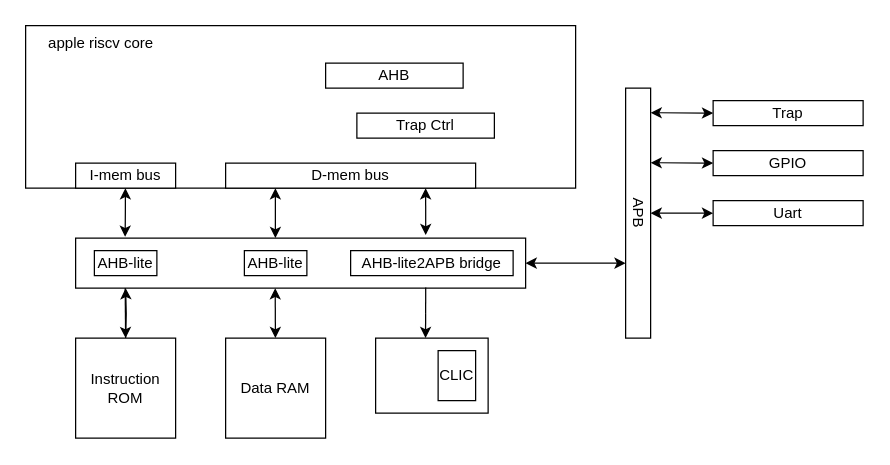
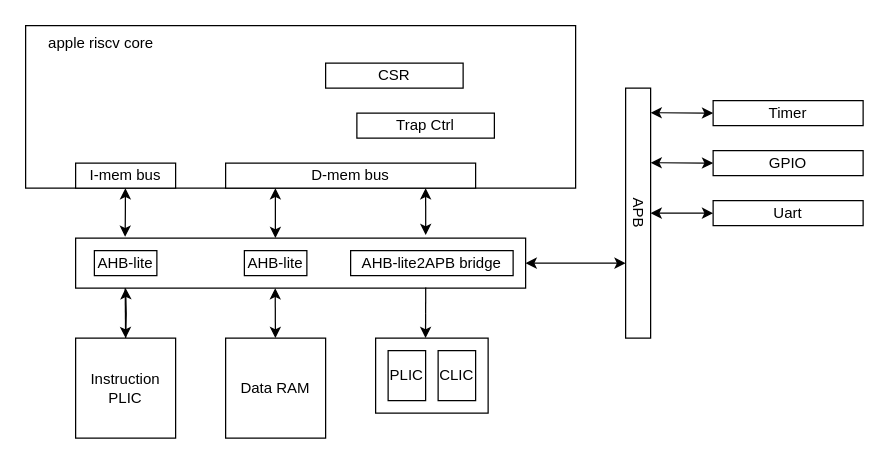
  <mxCell id="0" />
  <mxCell id="1" parent="0" />
  <mxCell id="2" value="" style="whiteSpace=wrap;html=1;" parent="1" vertex="1"><mxGeometry x="60" y="190" width="360" height="40" as="geometry" /></mxCell>
  <mxCell id="3" value="" style="whiteSpace=wrap;html=1;" parent="1" vertex="1"><mxGeometry x="20" y="20" width="440" height="130" as="geometry" /></mxCell>
  <mxCell id="4" value="I-mem bus" style="whiteSpace=wrap;html=1;" parent="1" vertex="1"><mxGeometry x="60" y="130" width="80" height="20" as="geometry" /></mxCell>
  <mxCell id="5" value="D-mem bus" style="whiteSpace=wrap;html=1;" parent="1" vertex="1"><mxGeometry x="180" y="130" width="200" height="20" as="geometry" /></mxCell>
  <mxCell id="6" value="AHB-lite" style="whiteSpace=wrap;html=1;" parent="1" vertex="1"><mxGeometry x="75" y="200" width="50" height="20" as="geometry" /></mxCell>
  <mxCell id="7" value="AHB-lite2APB bridge" style="whiteSpace=wrap;html=1;" parent="1" vertex="1"><mxGeometry x="280" y="200" width="130" height="20" as="geometry" /></mxCell>
  <mxCell id="8" value="APB" style="whiteSpace=wrap;html=1;rotation=90;" parent="1" vertex="1"><mxGeometry x="410" y="160" width="200" height="20" as="geometry" /></mxCell>
  <mxCell id="9" value="" style="endArrow=classic;startArrow=classic;html=1;fillColor=none;entryX=0.2;entryY=1;entryDx=0;entryDy=0;entryPerimeter=0;exitX=0.778;exitY=-0.062;exitDx=0;exitDy=0;exitPerimeter=0;" parent="1" edge="1" source="2"><mxGeometry width="50" height="50" relative="1" as="geometry"><mxPoint x="340" y="180" as="sourcePoint" /><mxPoint x="340" y="150" as="targetPoint" /></mxGeometry></mxCell>
  <mxCell id="10" value="" style="endArrow=classic;startArrow=classic;html=1;fillColor=none;entryX=0.65;entryY=1;entryDx=0;entryDy=0;entryPerimeter=0;" parent="1" edge="1"><mxGeometry width="50" height="50" relative="1" as="geometry"><mxPoint x="420" y="210" as="sourcePoint" /><mxPoint x="500" y="210" as="targetPoint" /></mxGeometry></mxCell>
  <mxCell id="11" value="GPIO" style="whiteSpace=wrap;html=1;" parent="1" vertex="1"><mxGeometry x="570" y="120" width="120" height="20" as="geometry" /></mxCell>
  <mxCell id="12" value="Uart" style="whiteSpace=wrap;html=1;" parent="1" vertex="1"><mxGeometry x="570" y="160" width="120" height="20" as="geometry" /></mxCell>
  <mxCell id="13" value="" style="endArrow=classic;startArrow=classic;html=1;fillColor=none;exitX=1;exitY=0.5;exitDx=0;exitDy=0;entryX=0;entryY=0.5;entryDx=0;entryDy=0;" parent="1" target="11" edge="1"><mxGeometry width="50" height="50" relative="1" as="geometry"><mxPoint x="520" y="129.66" as="sourcePoint" /><mxPoint x="570" y="130" as="targetPoint" /></mxGeometry></mxCell>
  <mxCell id="14" value="" style="endArrow=classic;startArrow=classic;html=1;fillColor=none;entryX=-0.001;entryY=0.46;entryDx=0;entryDy=0;entryPerimeter=0;" parent="1" edge="1"><mxGeometry width="50" height="50" relative="1" as="geometry"><mxPoint x="520" y="170" as="sourcePoint" /><mxPoint x="570" y="170" as="targetPoint" /></mxGeometry></mxCell>
  <mxCell id="15" value="" style="edgeStyle=orthogonalEdgeStyle;orthogonalLoop=1;jettySize=auto;html=1;" parent="1" edge="1"><mxGeometry relative="1" as="geometry"><mxPoint x="100" y="270" as="sourcePoint" /><mxPoint x="100" y="230" as="targetPoint" /></mxGeometry></mxCell>
- <mxCell id="16" value="Instruction ROM" style="whiteSpace=wrap;html=1;aspect=fixed;" parent="1" vertex="1"><mxGeometry x="60" y="270" width="80" height="80" as="geometry" /></mxCell>
+ <mxCell id="16" value="Instruction PLIC" style="whiteSpace=wrap;html=1;aspect=fixed;" parent="1" vertex="1"><mxGeometry x="60" y="270" width="80" height="80" as="geometry" /></mxCell>
  <mxCell id="17" value="" style="endArrow=classic;html=1;fillColor=none;" parent="1" edge="1"><mxGeometry width="50" height="50" relative="1" as="geometry"><mxPoint x="99.66" y="230" as="sourcePoint" /><mxPoint x="100" y="270" as="targetPoint" /></mxGeometry></mxCell>
  <mxCell id="18" value="" style="endArrow=classic;startArrow=classic;html=1;fillColor=none;entryX=0.2;entryY=1;entryDx=0;entryDy=0;entryPerimeter=0;" parent="1" source="20" edge="1"><mxGeometry width="50" height="50" relative="1" as="geometry"><mxPoint x="219.66" y="290" as="sourcePoint" /><mxPoint x="219.66" y="230" as="targetPoint" /></mxGeometry></mxCell>
  <mxCell id="19" value="AHB-lite" style="whiteSpace=wrap;html=1;" parent="1" vertex="1"><mxGeometry x="195" y="200" width="50" height="20" as="geometry" /></mxCell>
  <mxCell id="20" value="Data RAM" style="whiteSpace=wrap;html=1;aspect=fixed;" parent="1" vertex="1"><mxGeometry x="180" y="270" width="80" height="80" as="geometry" /></mxCell>
  <mxCell id="21" value="" style="endArrow=classic;startArrow=classic;html=1;exitX=0.11;exitY=-0.026;exitDx=0;exitDy=0;exitPerimeter=0;" parent="1" edge="1" source="2"><mxGeometry width="50" height="50" relative="1" as="geometry"><mxPoint x="100" y="180" as="sourcePoint" /><mxPoint x="99.8" y="150" as="targetPoint" /><Array as="points"><mxPoint x="99.8" y="170" /></Array></mxGeometry></mxCell>
  <mxCell id="22" value="" style="endArrow=classic;startArrow=classic;html=1;exitX=0.444;exitY=0;exitDx=0;exitDy=0;exitPerimeter=0;" parent="1" edge="1" source="2"><mxGeometry width="50" height="50" relative="1" as="geometry"><mxPoint x="219.8" y="180" as="sourcePoint" /><mxPoint x="219.8" y="150" as="targetPoint" /></mxGeometry></mxCell>
- <mxCell id="23" value="Trap" style="whiteSpace=wrap;html=1;" parent="1" vertex="1"><mxGeometry x="570" y="80" width="120" height="20" as="geometry" /></mxCell>
+ <mxCell id="23" value="Timer" style="whiteSpace=wrap;html=1;" parent="1" vertex="1"><mxGeometry x="570" y="80" width="120" height="20" as="geometry" /></mxCell>
  <mxCell id="24" value="" style="endArrow=classic;startArrow=classic;html=1;fillColor=none;exitX=1;exitY=0.5;exitDx=0;exitDy=0;entryX=0;entryY=0.5;entryDx=0;entryDy=0;" parent="1" target="23" edge="1"><mxGeometry width="50" height="50" relative="1" as="geometry"><mxPoint x="520" y="89.66" as="sourcePoint" /><mxPoint x="570" y="90" as="targetPoint" /></mxGeometry></mxCell>
- <mxCell id="25" value="AHB" style="whiteSpace=wrap;html=1;" parent="1" vertex="1"><mxGeometry x="260" y="50" width="110" height="20" as="geometry" /></mxCell>
+ <mxCell id="25" value="CSR" style="whiteSpace=wrap;html=1;" parent="1" vertex="1"><mxGeometry x="260" y="50" width="110" height="20" as="geometry" /></mxCell>
  <mxCell id="26" value="Trap Ctrl" style="whiteSpace=wrap;html=1;" parent="1" vertex="1"><mxGeometry x="285" y="90" width="110" height="20" as="geometry" /></mxCell>
  <mxCell id="27" value="apple riscv core" style="text;html=1;align=center;verticalAlign=middle;resizable=0;points=[];autosize=1;" parent="1" vertex="1"><mxGeometry x="30" y="24" width="100" height="20" as="geometry" /></mxCell>
  <mxCell id="28" value="" style="group" vertex="1" connectable="0" parent="1"><mxGeometry x="300" y="270" width="90" height="60" as="geometry" /></mxCell>
  <mxCell id="29" value="" style="rounded=0;whiteSpace=wrap;html=1;" vertex="1" parent="28"><mxGeometry width="90" height="60" as="geometry" /></mxCell>
+ <mxCell id="30" value="PLIC" style="whiteSpace=wrap;html=1;" parent="28" vertex="1"><mxGeometry x="10" y="10" width="30" height="40" as="geometry" /></mxCell>
  <mxCell id="31" value="CLIC" style="whiteSpace=wrap;html=1;" parent="28" vertex="1"><mxGeometry x="50" y="10" width="30" height="40" as="geometry" /></mxCell>
  <mxCell id="32" value="" style="endArrow=none;html=1;exitX=0.778;exitY=0.989;exitDx=0;exitDy=0;exitPerimeter=0;" edge="1" parent="1" source="2"><mxGeometry width="50" height="50" relative="1" as="geometry"><mxPoint x="220" y="250" as="sourcePoint" /><mxPoint x="340" y="250" as="targetPoint" /></mxGeometry></mxCell>
  <mxCell id="33" value="" style="endArrow=classic;html=1;entryX=0.444;entryY=0;entryDx=0;entryDy=0;entryPerimeter=0;" edge="1" parent="1" target="29"><mxGeometry width="50" height="50" relative="1" as="geometry"><mxPoint x="340" y="250" as="sourcePoint" /><mxPoint x="360" y="230" as="targetPoint" /></mxGeometry></mxCell>
